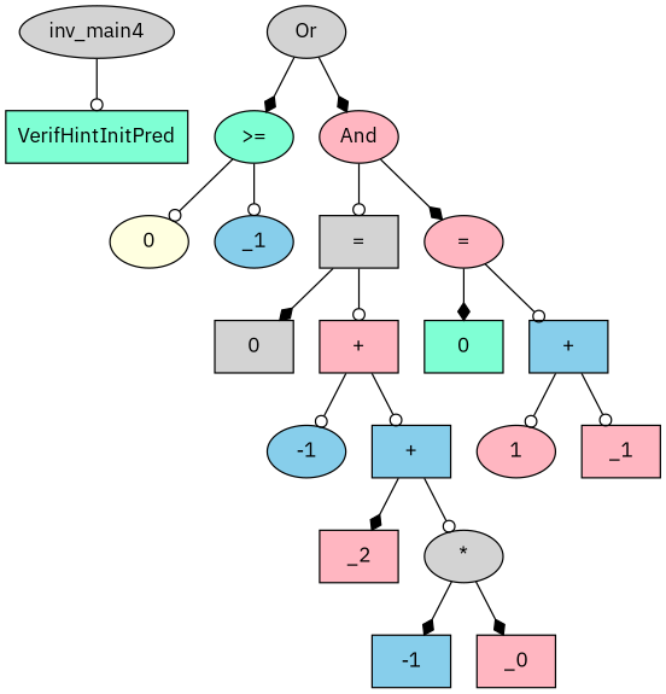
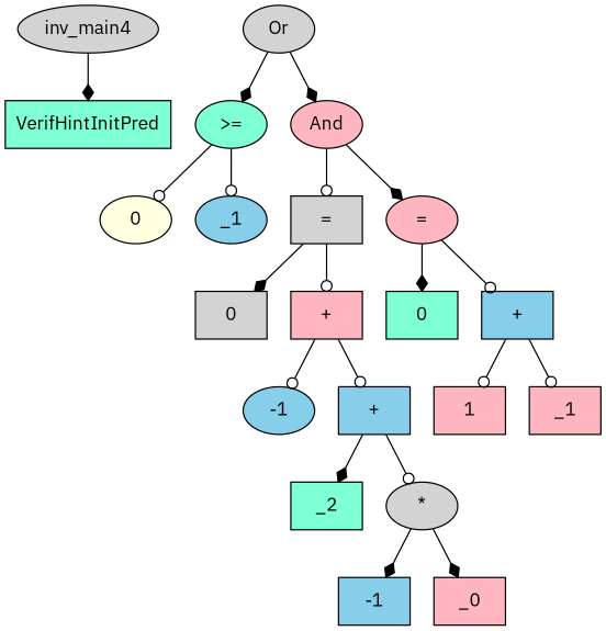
  digraph {
    fontname="IBM Plex Sans"
    node [fillcolor=lightpink fontname="IBM Plex Sans" shape=box style=filled]
    edge [arrowhead=odot fontname="IBM Plex Sans"]
    n1 [fillcolor=lightgrey label=inv_main4 shape=ellipse]
    n2 [fillcolor=aquamarine label=VerifHintInitPred]
    n3 [fillcolor=lightgrey label=Or shape=ellipse]
    n4 [fillcolor=aquamarine label=">=" shape=ellipse]
    n5 [label=And shape=ellipse]
    n6 [fillcolor=lightyellow label=0 shape=ellipse]
    n7 [fillcolor=skyblue label=_1 shape=ellipse]
    n8 [fillcolor=lightgrey label="="]
    n9 [label="=" shape=ellipse]
    n10 [fillcolor=lightgrey label=0]
    n11 [label="+"]
    n12 [fillcolor=aquamarine label=0]
    n13 [fillcolor=skyblue label="+"]
    n14 [fillcolor=skyblue label=-1 shape=ellipse]
    n15 [fillcolor=skyblue label="+"]
-   n16 [label=_2]
+   n16 [fillcolor=aquamarine label=_2]
    n17 [fillcolor=lightgrey label="*" shape=ellipse]
    n18 [fillcolor=skyblue label=-1]
    n19 [label=_0]
-   n20 [label=1 shape=ellipse]
+   n20 [label=1]
    n21 [label=_1]
-   n1 -> n2
+   n1 -> n2 [arrowhead=diamond]
    n3 -> n4 [arrowhead=diamond]
    n3 -> n5 [arrowhead=diamond]
    n4 -> n6
    n4 -> n7
    n5 -> n8
    n5 -> n9 [arrowhead=diamond]
    n8 -> n10 [arrowhead=diamond]
    n8 -> n11
    n9 -> n12 [arrowhead=diamond]
    n9 -> n13
    n11 -> n14
    n11 -> n15
    n13 -> n20
    n13 -> n21
    n15 -> n16 [arrowhead=diamond]
    n15 -> n17
    n17 -> n18 [arrowhead=diamond]
    n17 -> n19 [arrowhead=diamond]
  }
